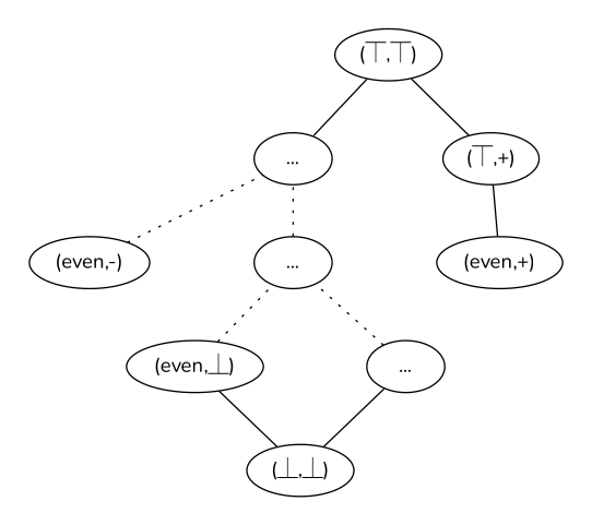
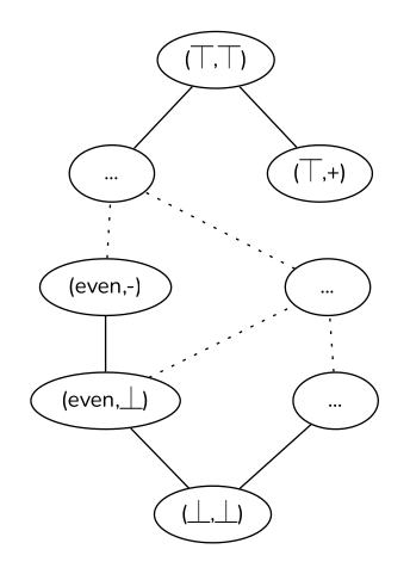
  graph {
    fontname=Nunito
    nodesep=1
    rankdir=BT
    node [fontname=Nunito]
    edge [fontname=Nunito]
    n1 [label="(⏉,+)"]
    n2 [label="..." rank=3]
    n3 [label="(even,⏊)"]
    n4 [label="..."]
    n5 [label="(⏉,⏉)"]
    n6 [label="(⏊,⏊)"]
-   n7 [label="(even,+)"]
    n8 [label="(even,-)"]
    n9 [label="..."]
    subgraph cluster_1 {
      color=white
      n5
      n6
-     n7
      n8
      n9
      subgraph sub_2 {
        color=white
        rank=same
        n1
        n2
      }
      subgraph sub_3 {
        color=white
        rank=same
        n3
        n4
      }
    }
    n1 -- n5
    n2 -- n5
+   n3 -- n8
    n3 -- n9 [style=dotted]
    n4 -- n9 [style=dotted]
    n6 -- n3
    n6 -- n4
-   n7 -- n1
    n8 -- n2 [style=dotted]
    n9 -- n2 [style=dotted]
  }
